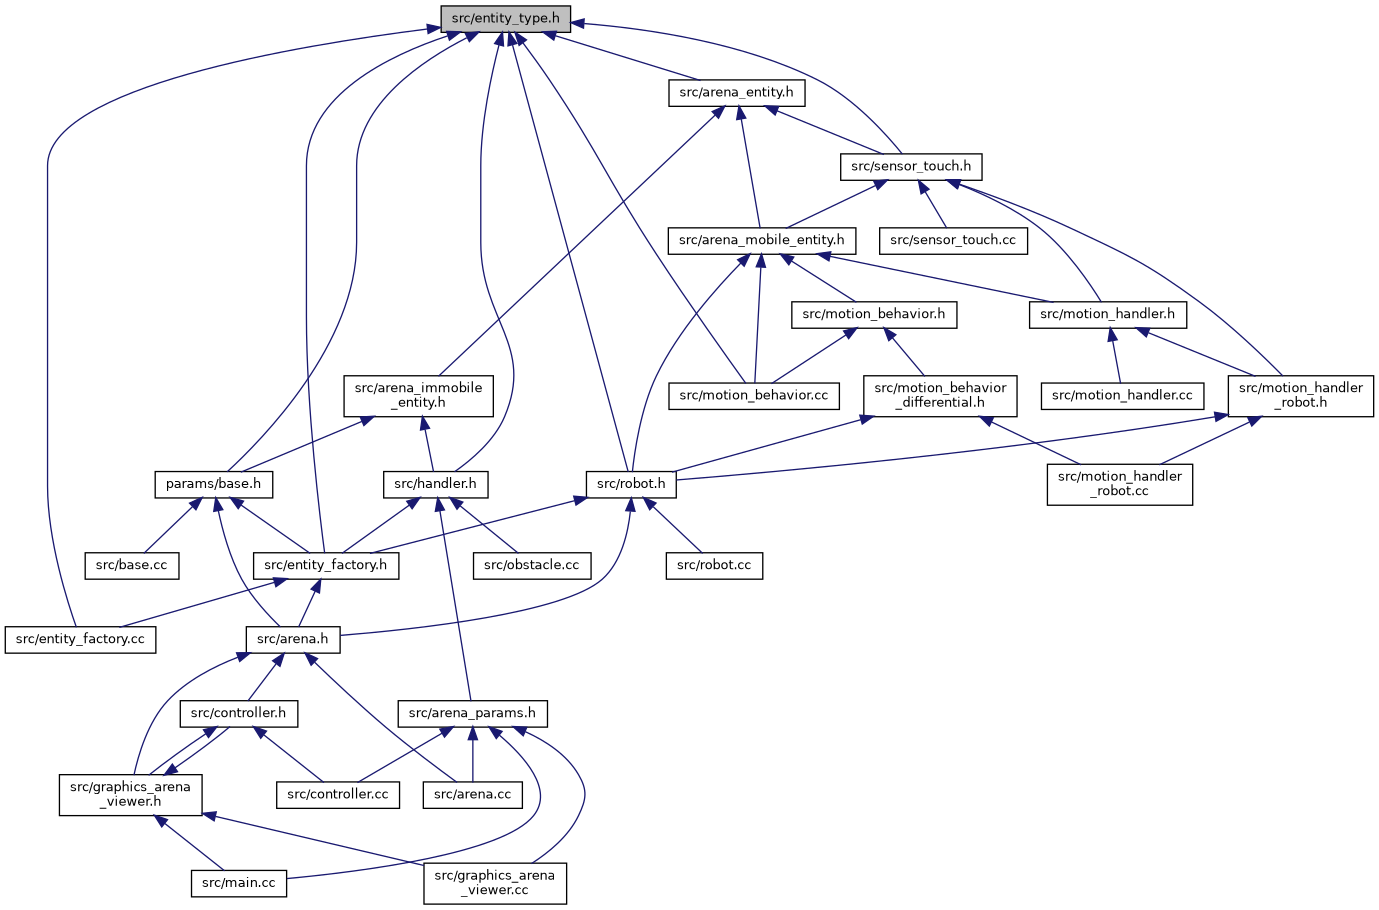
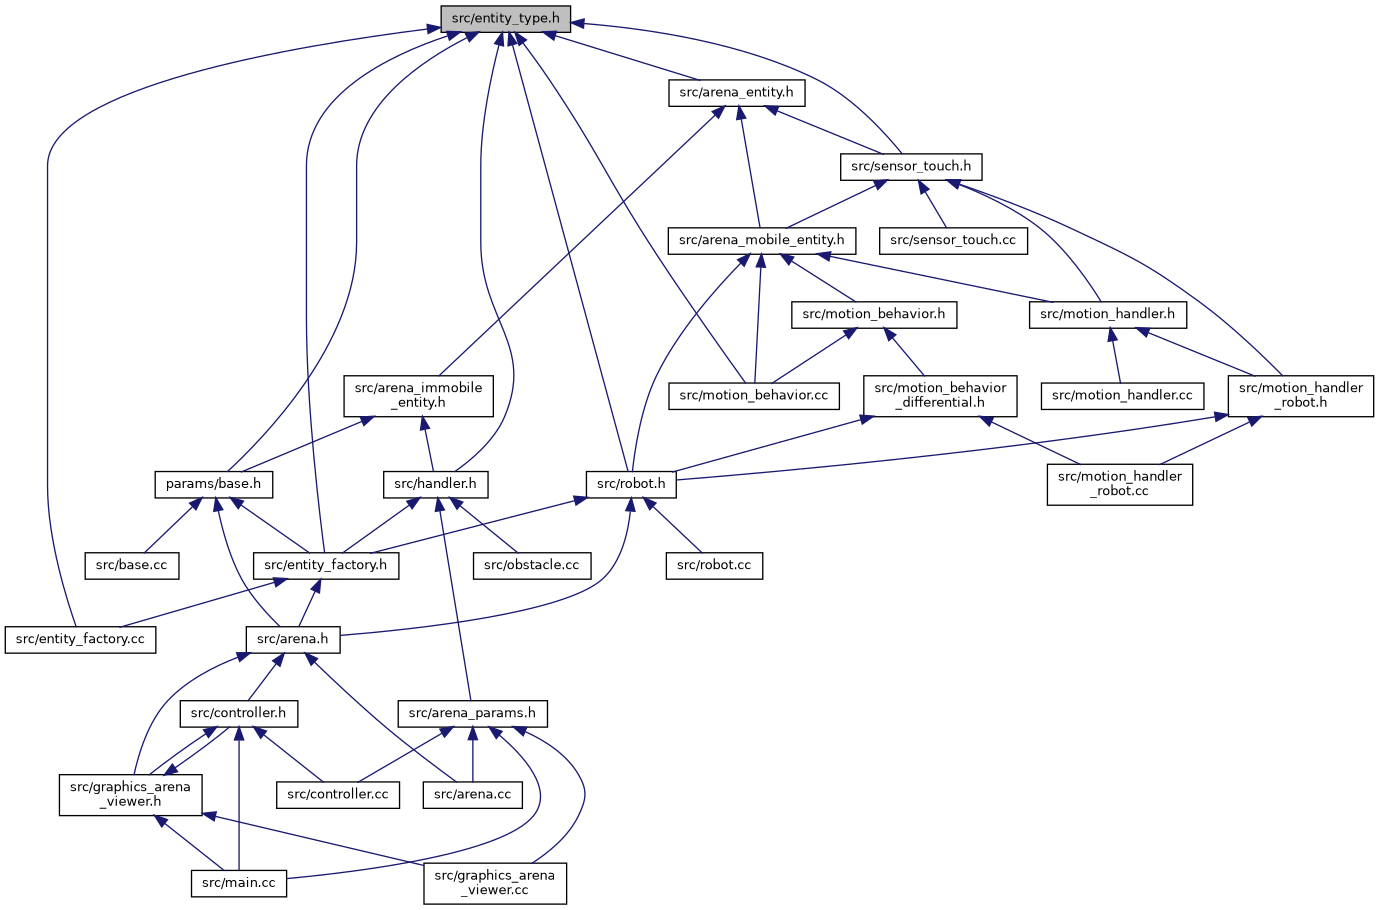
  digraph {
    node [color=black fillcolor=white fontname=Helvetica fontsize=10 shape=record style=filled]
    edge [color=midnightblue dir=back fontname=Helvetica fontsize=10 labelfontname=Helvetica labelfontsize=10 style=solid]
    n1 [fillcolor=grey75 fontcolor=black height=0.2 label="src/entity_type.h" width=0.4]
    n2 [height=0.2 label="src/arena_entity.h" width=0.4]
    n3 [height=0.2 label="params/base.h" width=0.4]
    n4 [height=0.2 label="src/entity_factory.h" width=0.4]
    n5 [height=0.2 label="src/entity_factory.cc" width=0.4]
    n6 [height=0.2 label="src/handler.h" width=0.4]
    n7 [height=0.2 label="src/robot.h" width=0.4]
    n8 [height=0.2 label="src/motion_behavior.cc" width=0.4]
    n9 [height=0.2 label="src/sensor_touch.h" width=0.4]
    n10 [height=0.2 label="src/arena_immobile\l_entity.h" width=0.4]
    n11 [height=0.2 label="src/arena_mobile_entity.h" width=0.4]
    n12 [height=0.2 label="src/arena.h" width=0.4]
    n13 [height=0.2 label="src/base.cc" width=0.4]
    n14 [height=0.2 label="src/arena_params.h" width=0.4]
    n15 [height=0.2 label="src/obstacle.cc" width=0.4]
    n16 [height=0.2 label="src/robot.cc" width=0.4]
    n17 [height=0.2 label="src/motion_handler.h" width=0.4]
    n18 [height=0.2 label="src/motion_handler\l_robot.h" width=0.4]
    n19 [height=0.2 label="src/sensor_touch.cc" width=0.4]
    n20 [height=0.2 label="src/motion_behavior.h" width=0.4]
    n21 [height=0.2 label="src/arena.cc" width=0.4]
    n22 [height=0.2 label="src/controller.h" width=0.4]
    n23 [height=0.2 label="src/graphics_arena\l_viewer.h" width=0.4]
    n24 [height=0.2 label="src/controller.cc" width=0.4]
    n25 [height=0.2 label="src/main.cc" width=0.4]
    n26 [height=0.2 label="src/graphics_arena\l_viewer.cc" width=0.4]
    n27 [height=0.2 label="src/motion_handler.cc" width=0.4]
    n28 [height=0.2 label="src/motion_behavior\l_differential.h" width=0.4]
    n29 [height=0.2 label="src/motion_handler\l_robot.cc" width=0.4]
    n1 -> n2
    n1 -> n3
    n1 -> n4
    n1 -> n5
    n1 -> n6
    n1 -> n7
    n1 -> n8
    n1 -> n9
    n2 -> n9
    n2 -> n10
    n2 -> n11
    n3 -> n4
    n3 -> n12
    n3 -> n13
    n4 -> n5
    n4 -> n12
    n6 -> n4
    n6 -> n14
    n6 -> n15
    n7 -> n4
    n7 -> n12
    n7 -> n16
    n9 -> n11
    n9 -> n17
    n9 -> n18
    n9 -> n19
    n10 -> n3
    n10 -> n6
    n11 -> n7
    n11 -> n8
    n11 -> n17
    n11 -> n20
    n12 -> n21
    n12 -> n22
    n12 -> n23
    n14 -> n21
    n14 -> n24
    n14 -> n25
    n14 -> n26
    n17 -> n18
    n17 -> n27
    n18 -> n7
    n18 -> n29
    n20 -> n8
    n20 -> n28
    n22 -> n23
    n22 -> n24
+   n22 -> n25
    n23 -> n22
    n23 -> n25
    n23 -> n26
    n28 -> n7
    n28 -> n29
  }
